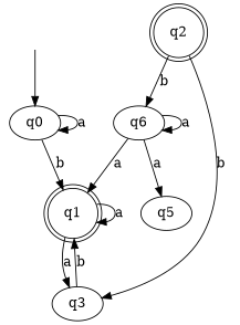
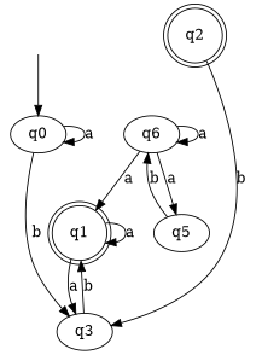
  digraph {
    start [style=invis]
    q0
    q1 [shape=doublecircle]
    q3
    q2 [shape=doublecircle]
    q5
    q6
    start -> q0
    q0 -> q0 [label=a]
-   q0 -> q1 [label=b]
+   q0 -> q3 [label=b]
    q1 -> q1 [label=a]
    q1 -> q3 [label=a]
    q3 -> q1 [label=b]
    q2 -> q3 [label=b]
-   q2 -> q6 [label=b]
+   q5 -> q6 [label=b]
    q6 -> q1 [label=a]
    q6 -> q5 [label=a]
    q6 -> q6 [label=a]
  }
